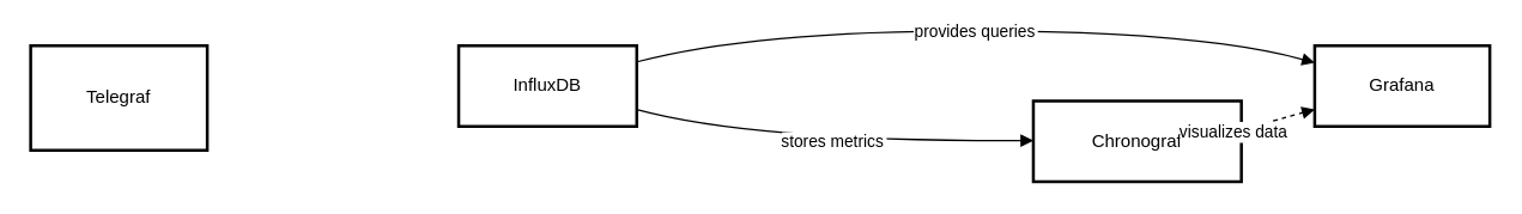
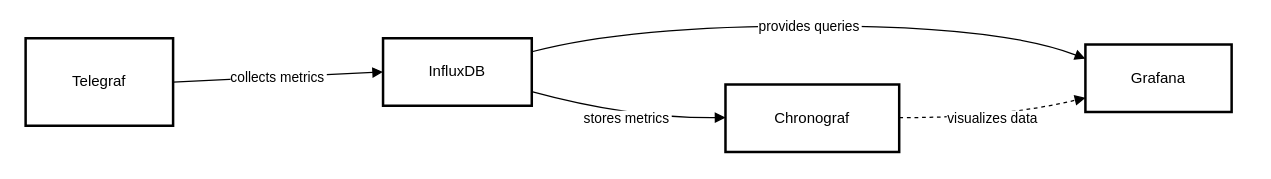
  <mxCell id="0" />
  <mxCell id="1" parent="0" />
  <mxCell id="2" value="Telegraf" style="whiteSpace=wrap;strokeWidth=2;" vertex="1" parent="1"><mxGeometry x="20" y="30" width="118" height="70" as="geometry" /></mxCell>
  <mxCell id="3" value="InfluxDB" style="whiteSpace=wrap;strokeWidth=2;" vertex="1" parent="1"><mxGeometry x="306" y="30" width="119" height="54" as="geometry" /></mxCell>
- <mxCell id="4" value="Chronograf" style="whiteSpace=wrap;strokeWidth=2;" vertex="1" parent="1"><mxGeometry x="690" y="67" width="139" height="54" as="geometry" /></mxCell>
- <mxCell id="5" value="Grafana" style="whiteSpace=wrap;strokeWidth=2;" vertex="1" parent="1"><mxGeometry x="878" y="30" width="117" height="54" as="geometry" /></mxCell>
+ <mxCell id="4" value="Chronograf" style="whiteSpace=wrap;strokeWidth=2;" vertex="1" parent="1"><mxGeometry x="580" y="67" width="139" height="54" as="geometry" /></mxCell>
+ <mxCell id="5" value="Grafana" style="whiteSpace=wrap;strokeWidth=2;" vertex="1" parent="1"><mxGeometry x="868" y="35" width="117" height="54" as="geometry" /></mxCell>
+ <mxCell id="6" value="collects metrics" style="curved=1;startArrow=none;endArrow=block;exitX=1;exitY=0.5;entryX=0;entryY=0.5;" edge="1" parent="1" source="2" target="3"><mxGeometry relative="1" as="geometry"><Array as="points" /></mxGeometry></mxCell>
  <mxCell id="7" value="stores metrics" style="curved=1;startArrow=none;endArrow=block;exitX=1;exitY=0.79;entryX=0;entryY=0.49;" edge="1" parent="1" source="3" target="4"><mxGeometry relative="1" as="geometry"><Array as="points"><mxPoint x="503" y="94" /></Array></mxGeometry></mxCell>
  <mxCell id="8" value="provides queries" style="curved=1;startArrow=none;endArrow=block;exitX=1;exitY=0.2;entryX=0;entryY=0.21;" edge="1" parent="1" source="3" target="5"><mxGeometry relative="1" as="geometry"><Array as="points"><mxPoint x="503" y="20" /><mxPoint x="799" y="20" /></Array></mxGeometry></mxCell>
  <mxCell id="9" value="visualizes data" style="curved=1;startArrow=none;endArrow=block;exitX=1;exitY=0.49;entryX=0;entryY=0.79;dashed=1;" edge="1" parent="1" source="4" target="5"><mxGeometry relative="1" as="geometry"><Array as="points"><mxPoint x="799" y="94" /></Array></mxGeometry></mxCell>
